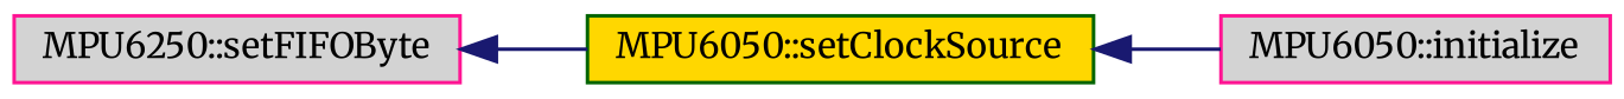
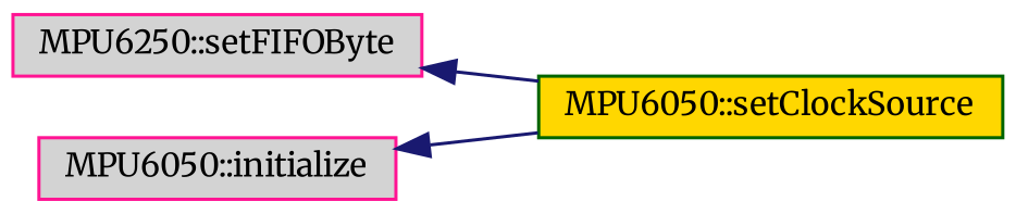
  digraph {
    fontname=Merriweather
    rankdir=LR
    node [color=deeppink fillcolor=lightgrey fontname=Merriweather fontsize=10 shape=record style=filled]
    edge [color=midnightblue dir=back fontname=Merriweather fontsize=10 labelfontname=Helvetica labelfontsize=10 style=solid]
    n1 [fontcolor=black height=0.2 label="MPU6250::setFIFOByte" width=0.4]
    n2 [color=darkgreen fillcolor=gold height=0.2 label="MPU6050::setClockSource" width=0.4]
    n3 [height=0.2 label="MPU6050::initialize" width=0.4]
    n1 -> n2
-   n2 -> n3
+   n3 -> n2
  }
